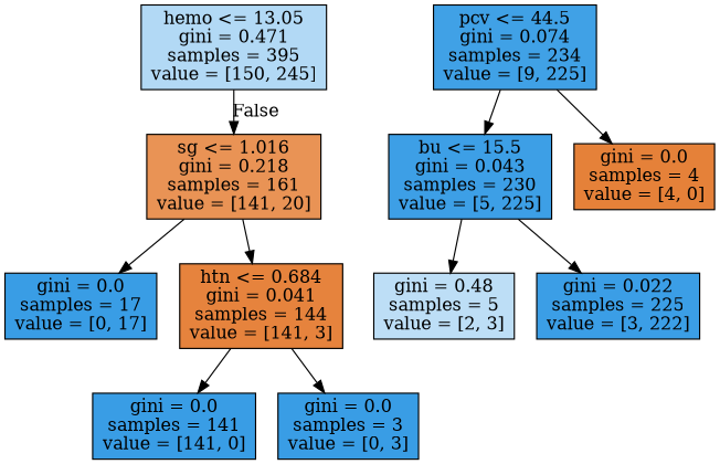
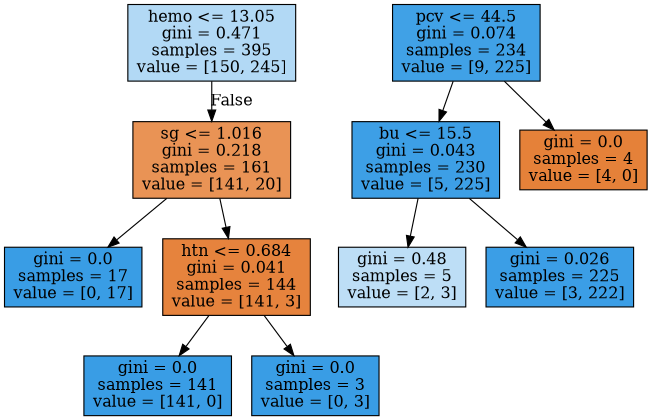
  digraph {
    node [color=black fillcolor="#399de5ff" shape=box style=filled]
    n1 [fillcolor="#399de563" label="hemo <= 13.05\ngini = 0.471\nsamples = 395\nvalue = [150, 245]"]
    n2 [fillcolor="#e58139db" label="sg <= 1.016\ngini = 0.218\nsamples = 161\nvalue = [141, 20]"]
    n3 [fillcolor="#399de5f5" label="pcv <= 44.5\ngini = 0.074\nsamples = 234\nvalue = [9, 225]"]
    n4 [fillcolor="#399de5f9" label="bu <= 15.5\ngini = 0.043\nsamples = 230\nvalue = [5, 225]"]
    n5 [fillcolor="#e58139ff" label="gini = 0.0\nsamples = 4\nvalue = [4, 0]"]
    n6 [label="gini = 0.0\nsamples = 17\nvalue = [0, 17]"]
    n7 [fillcolor="#e58139fa" label="htn <= 0.684\ngini = 0.041\nsamples = 144\nvalue = [141, 3]"]
    n8 [fillcolor="#399de555" label="gini = 0.48\nsamples = 5\nvalue = [2, 3]"]
-   n9 [fillcolor="#399de5fc" label="gini = 0.022\nsamples = 225\nvalue = [3, 222]"]
+   n9 [fillcolor="#399de5fc" label="gini = 0.026\nsamples = 225\nvalue = [3, 222]"]
    n10 [label="gini = 0.0\nsamples = 141\nvalue = [141, 0]"]
    n11 [label="gini = 0.0\nsamples = 3\nvalue = [0, 3]"]
    n1 -> n2 [headlabel=False labelangle=-45 labeldistance=2.5]
    n2 -> n6
    n2 -> n7
    n3 -> n4
    n3 -> n5
    n4 -> n8
    n4 -> n9
    n7 -> n10
    n7 -> n11
  }
